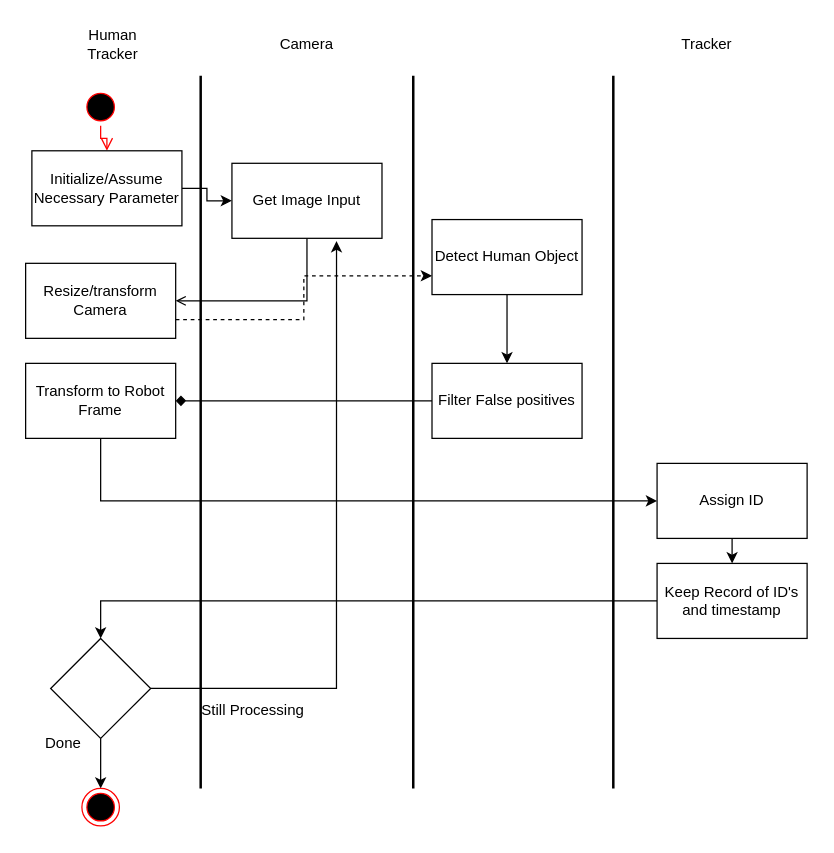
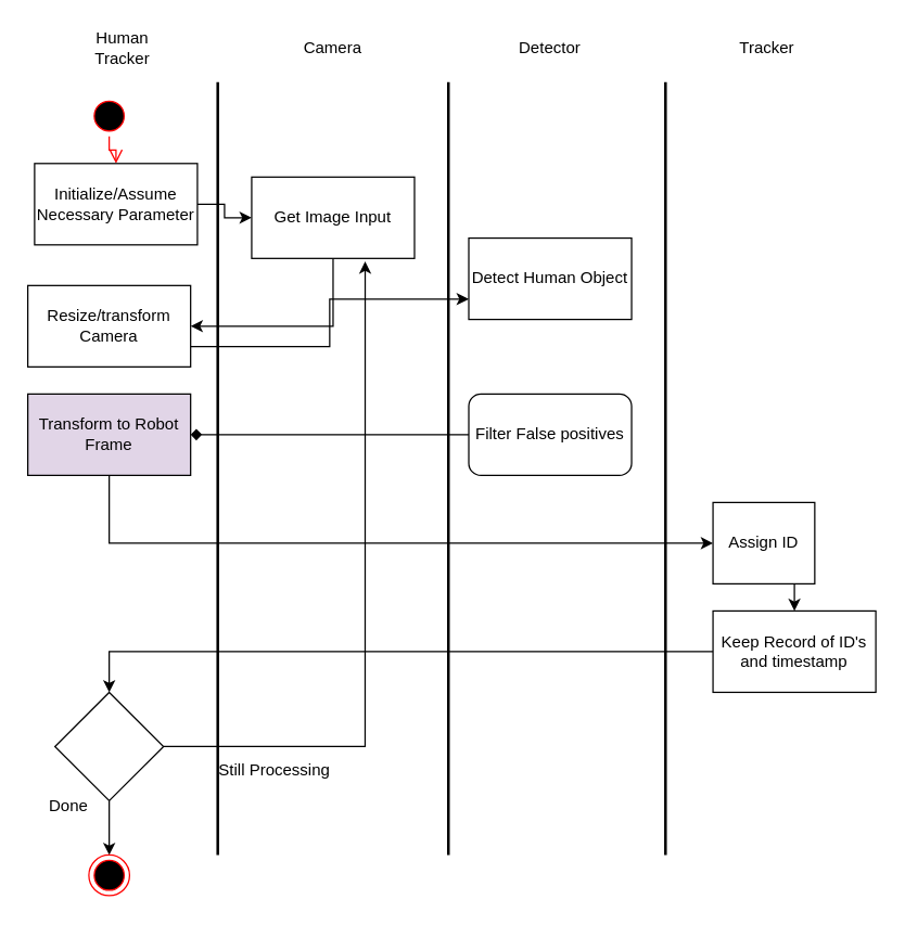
  <mxCell id="0" />
  <mxCell id="1" parent="0" />
  <mxCell id="2" value="" style="ellipse;html=1;shape=startState;fillColor=#000000;strokeColor=#ff0000;" vertex="1" parent="1"><mxGeometry x="65" y="70" width="30" height="30" as="geometry" /></mxCell>
  <mxCell id="3" value="" style="edgeStyle=orthogonalEdgeStyle;html=1;verticalAlign=bottom;endArrow=open;endSize=8;strokeColor=#ff0000;rounded=0;entryX=0.5;entryY=0;entryDx=0;entryDy=0;" edge="1" source="2" parent="1" target="12"><mxGeometry relative="1" as="geometry"><mxPoint x="90" y="160" as="targetPoint" /></mxGeometry></mxCell>
  <mxCell id="4" value="" style="line;strokeWidth=2;direction=south;html=1;" vertex="1" parent="1"><mxGeometry x="155" y="60" width="10" height="570" as="geometry" /></mxCell>
  <mxCell id="5" value="" style="line;strokeWidth=2;direction=south;html=1;" vertex="1" parent="1"><mxGeometry x="325" y="60" width="10" height="570" as="geometry" /></mxCell>
  <mxCell id="6" value="" style="line;strokeWidth=2;direction=south;html=1;" vertex="1" parent="1"><mxGeometry x="485" y="60" width="10" height="570" as="geometry" /></mxCell>
  <mxCell id="7" value="Human Tracker" style="text;html=1;strokeColor=none;fillColor=none;align=center;verticalAlign=middle;whiteSpace=wrap;rounded=0;" vertex="1" parent="1"><mxGeometry x="60" y="20" width="60" height="30" as="geometry" /></mxCell>
  <mxCell id="8" value="Camera" style="text;html=1;strokeColor=none;fillColor=none;align=center;verticalAlign=middle;whiteSpace=wrap;rounded=0;" vertex="1" parent="1"><mxGeometry x="215" y="20" width="60" height="30" as="geometry" /></mxCell>
+ <mxCell id="9" value="Detector" style="text;html=1;strokeColor=none;fillColor=none;align=center;verticalAlign=middle;whiteSpace=wrap;rounded=0;" vertex="1" parent="1"><mxGeometry x="375" y="20" width="60" height="30" as="geometry" /></mxCell>
  <mxCell id="10" value="Tracker" style="text;html=1;strokeColor=none;fillColor=none;align=center;verticalAlign=middle;whiteSpace=wrap;rounded=0;" vertex="1" parent="1"><mxGeometry x="535" y="20" width="60" height="30" as="geometry" /></mxCell>
  <mxCell id="11" style="edgeStyle=orthogonalEdgeStyle;rounded=0;orthogonalLoop=1;jettySize=auto;html=1;exitX=1;exitY=0.5;exitDx=0;exitDy=0;entryX=0;entryY=0.5;entryDx=0;entryDy=0;" edge="1" parent="1" source="12" target="14"><mxGeometry relative="1" as="geometry" /></mxCell>
  <mxCell id="12" value="Initialize/Assume&lt;br&gt;Necessary Parameter" style="rounded=0;whiteSpace=wrap;html=1;" vertex="1" parent="1"><mxGeometry x="25" y="120" width="120" height="60" as="geometry" /></mxCell>
- <mxCell id="13" style="edgeStyle=orthogonalEdgeStyle;rounded=0;orthogonalLoop=1;jettySize=auto;html=1;exitX=0.5;exitY=1;exitDx=0;exitDy=0;entryX=1;entryY=0.5;entryDx=0;entryDy=0;endArrow=open;" edge="1" parent="1" source="14" target="16"><mxGeometry relative="1" as="geometry" /></mxCell>
+ <mxCell id="13" style="edgeStyle=orthogonalEdgeStyle;rounded=0;orthogonalLoop=1;jettySize=auto;html=1;exitX=0.5;exitY=1;exitDx=0;exitDy=0;entryX=1;entryY=0.5;entryDx=0;entryDy=0;" edge="1" parent="1" source="14" target="16"><mxGeometry relative="1" as="geometry" /></mxCell>
  <mxCell id="14" value="Get Image Input" style="rounded=0;whiteSpace=wrap;html=1;" vertex="1" parent="1"><mxGeometry x="185" y="130" width="120" height="60" as="geometry" /></mxCell>
- <mxCell id="15" style="edgeStyle=orthogonalEdgeStyle;rounded=0;orthogonalLoop=1;jettySize=auto;html=1;exitX=1;exitY=0.75;exitDx=0;exitDy=0;entryX=0;entryY=0.75;entryDx=0;entryDy=0;dashed=1;" edge="1" parent="1" source="16" target="18"><mxGeometry relative="1" as="geometry" /></mxCell>
+ <mxCell id="15" style="edgeStyle=orthogonalEdgeStyle;rounded=0;orthogonalLoop=1;jettySize=auto;html=1;exitX=1;exitY=0.75;exitDx=0;exitDy=0;entryX=0;entryY=0.75;entryDx=0;entryDy=0;" edge="1" parent="1" source="16" target="18"><mxGeometry relative="1" as="geometry" /></mxCell>
  <mxCell id="16" value="Resize/transform Camera" style="rounded=0;whiteSpace=wrap;html=1;" vertex="1" parent="1"><mxGeometry x="20" y="210" width="120" height="60" as="geometry" /></mxCell>
- <mxCell id="17" style="edgeStyle=orthogonalEdgeStyle;rounded=0;orthogonalLoop=1;jettySize=auto;html=1;exitX=0.5;exitY=1;exitDx=0;exitDy=0;entryX=0.5;entryY=0;entryDx=0;entryDy=0;" edge="1" parent="1" source="18" target="20"><mxGeometry relative="1" as="geometry" /></mxCell>
  <mxCell id="18" value="Detect Human Object" style="rounded=0;whiteSpace=wrap;html=1;" vertex="1" parent="1"><mxGeometry x="345" y="175" width="120" height="60" as="geometry" /></mxCell>
  <mxCell id="19" style="edgeStyle=orthogonalEdgeStyle;rounded=0;orthogonalLoop=1;jettySize=auto;html=1;exitX=0;exitY=0.5;exitDx=0;exitDy=0;entryX=1;entryY=0.5;entryDx=0;entryDy=0;endArrow=diamond;" edge="1" parent="1" source="20" target="22"><mxGeometry relative="1" as="geometry" /></mxCell>
- <mxCell id="20" value="Filter False positives" style="rounded=0;whiteSpace=wrap;html=1;" vertex="1" parent="1"><mxGeometry x="345" y="290" width="120" height="60" as="geometry" /></mxCell>
+ <mxCell id="20" value="Filter False positives" style="whiteSpace=wrap;html=1;rounded=1;" vertex="1" parent="1"><mxGeometry x="345" y="290" width="120" height="60" as="geometry" /></mxCell>
  <mxCell id="21" style="edgeStyle=orthogonalEdgeStyle;rounded=0;orthogonalLoop=1;jettySize=auto;html=1;exitX=0.5;exitY=1;exitDx=0;exitDy=0;entryX=0;entryY=0.5;entryDx=0;entryDy=0;" edge="1" parent="1" source="22" target="24"><mxGeometry relative="1" as="geometry" /></mxCell>
- <mxCell id="22" value="Transform to Robot Frame" style="rounded=0;whiteSpace=wrap;html=1;" vertex="1" parent="1"><mxGeometry x="20" y="290" width="120" height="60" as="geometry" /></mxCell>
+ <mxCell id="22" value="Transform to Robot Frame" style="rounded=0;whiteSpace=wrap;html=1;fillColor=#e1d5e7;" vertex="1" parent="1"><mxGeometry x="20" y="290" width="120" height="60" as="geometry" /></mxCell>
  <mxCell id="23" style="edgeStyle=orthogonalEdgeStyle;rounded=0;orthogonalLoop=1;jettySize=auto;html=1;exitX=0.5;exitY=1;exitDx=0;exitDy=0;entryX=0.5;entryY=0;entryDx=0;entryDy=0;" edge="1" parent="1" source="24" target="26"><mxGeometry relative="1" as="geometry" /></mxCell>
- <mxCell id="24" value="Assign ID" style="rounded=0;whiteSpace=wrap;html=1;" vertex="1" parent="1"><mxGeometry x="525" y="370" width="120" height="60" as="geometry" /></mxCell>
+ <mxCell id="24" value="Assign ID" style="rounded=0;whiteSpace=wrap;html=1;" vertex="1" parent="1"><mxGeometry x="525" y="370" width="75" height="60" as="geometry" /></mxCell>
  <mxCell id="25" style="edgeStyle=orthogonalEdgeStyle;rounded=0;orthogonalLoop=1;jettySize=auto;html=1;exitX=0;exitY=0.5;exitDx=0;exitDy=0;entryX=0.5;entryY=0;entryDx=0;entryDy=0;" edge="1" parent="1" source="26" target="29"><mxGeometry relative="1" as="geometry" /></mxCell>
  <mxCell id="26" value="Keep Record of ID's and timestamp" style="rounded=0;whiteSpace=wrap;html=1;" vertex="1" parent="1"><mxGeometry x="525" y="450" width="120" height="60" as="geometry" /></mxCell>
  <mxCell id="27" style="edgeStyle=orthogonalEdgeStyle;rounded=0;orthogonalLoop=1;jettySize=auto;html=1;exitX=1;exitY=0.5;exitDx=0;exitDy=0;entryX=0.697;entryY=1.037;entryDx=0;entryDy=0;entryPerimeter=0;" edge="1" parent="1" source="29" target="14"><mxGeometry relative="1" as="geometry" /></mxCell>
  <mxCell id="28" style="edgeStyle=orthogonalEdgeStyle;rounded=0;orthogonalLoop=1;jettySize=auto;html=1;exitX=0.5;exitY=1;exitDx=0;exitDy=0;entryX=0.5;entryY=0;entryDx=0;entryDy=0;" edge="1" parent="1" source="29" target="30"><mxGeometry relative="1" as="geometry" /></mxCell>
  <mxCell id="29" value="" style="rhombus;whiteSpace=wrap;html=1;" vertex="1" parent="1"><mxGeometry x="40" y="510" width="80" height="80" as="geometry" /></mxCell>
  <mxCell id="30" value="" style="ellipse;html=1;shape=endState;fillColor=#000000;strokeColor=#ff0000;" vertex="1" parent="1"><mxGeometry x="65" y="630" width="30" height="30" as="geometry" /></mxCell>
  <mxCell id="31" value="Done" style="text;strokeColor=none;fillColor=none;align=left;verticalAlign=top;spacingLeft=4;spacingRight=4;overflow=hidden;rotatable=0;points=[[0,0.5],[1,0.5]];portConstraint=eastwest;" vertex="1" parent="1"><mxGeometry x="30" y="580" width="100" height="26" as="geometry" /></mxCell>
  <mxCell id="32" value="Still Processing" style="text;strokeColor=none;fillColor=none;align=left;verticalAlign=top;spacingLeft=4;spacingRight=4;overflow=hidden;rotatable=0;points=[[0,0.5],[1,0.5]];portConstraint=eastwest;" vertex="1" parent="1"><mxGeometry x="155" y="554" width="100" height="26" as="geometry" /></mxCell>
